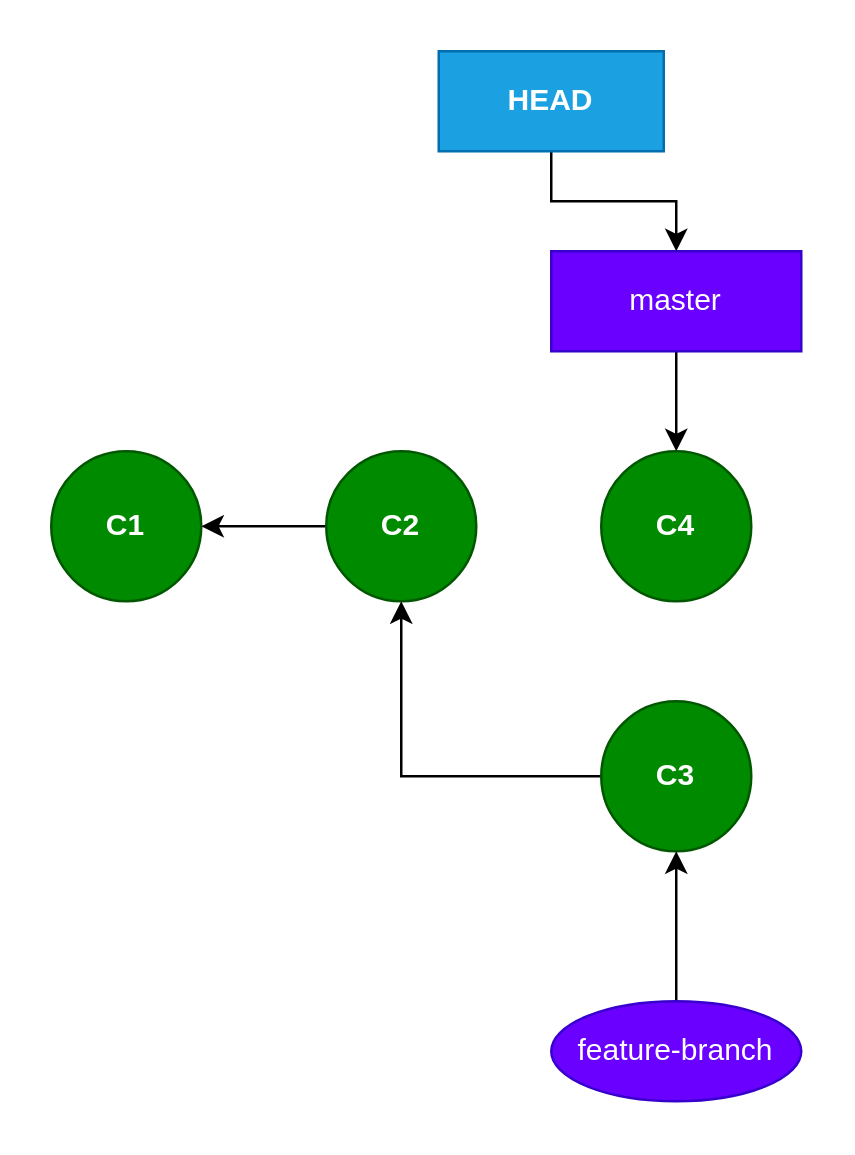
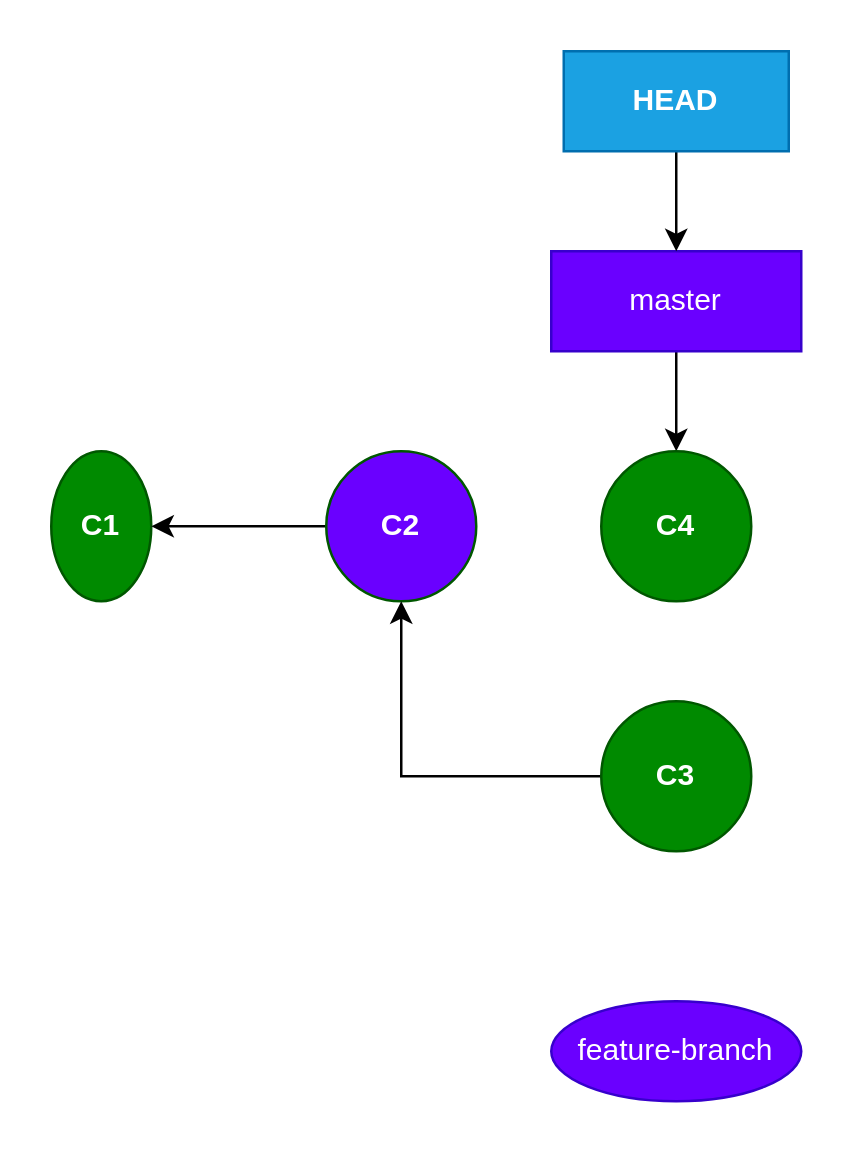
  <mxCell id="0" />
  <mxCell id="1" parent="0" />
- <mxCell id="2" value="C1" style="ellipse;whiteSpace=wrap;html=1;aspect=fixed;fillColor=#008a00;strokeColor=#005700;fontColor=#ffffff;fontStyle=1" parent="1" vertex="1"><mxGeometry x="20" y="180" width="60" height="60" as="geometry" /></mxCell>
+ <mxCell id="2" value="C1" style="ellipse;whiteSpace=wrap;html=1;aspect=fixed;fillColor=#008a00;strokeColor=#005700;fontColor=#ffffff;fontStyle=1" parent="1" vertex="1"><mxGeometry x="20" y="180" width="40" height="60" as="geometry" /></mxCell>
  <mxCell id="3" style="edgeStyle=orthogonalEdgeStyle;rounded=0;orthogonalLoop=1;jettySize=auto;html=1;" parent="1" source="4" edge="1"><mxGeometry relative="1" as="geometry"><mxPoint x="270" y="180" as="targetPoint" /></mxGeometry></mxCell>
  <mxCell id="4" value="master" style="rounded=0;whiteSpace=wrap;html=1;fillColor=#6a00ff;strokeColor=#3700CC;fontColor=#ffffff;" parent="1" vertex="1"><mxGeometry x="220" y="100" width="100" height="40" as="geometry" /></mxCell>
  <mxCell id="5" style="edgeStyle=orthogonalEdgeStyle;rounded=0;orthogonalLoop=1;jettySize=auto;html=1;entryX=0.5;entryY=0;entryDx=0;entryDy=0;" parent="1" source="6" target="4" edge="1"><mxGeometry relative="1" as="geometry" /></mxCell>
- <mxCell id="6" value="&lt;b&gt;HEAD&lt;/b&gt;" style="rounded=0;whiteSpace=wrap;html=1;fillColor=#1ba1e2;strokeColor=#006EAF;fontColor=#ffffff;" parent="1" vertex="1"><mxGeometry x="175" y="20" width="90" height="40" as="geometry" /></mxCell>
+ <mxCell id="6" value="&lt;b&gt;HEAD&lt;/b&gt;" style="rounded=0;whiteSpace=wrap;html=1;fillColor=#1ba1e2;strokeColor=#006EAF;fontColor=#ffffff;" parent="1" vertex="1"><mxGeometry x="225" y="20" width="90" height="40" as="geometry" /></mxCell>
  <mxCell id="7" style="edgeStyle=orthogonalEdgeStyle;rounded=0;orthogonalLoop=1;jettySize=auto;html=1;" parent="1" source="8" target="2" edge="1"><mxGeometry relative="1" as="geometry" /></mxCell>
- <mxCell id="8" value="C2" style="ellipse;whiteSpace=wrap;html=1;aspect=fixed;fillColor=#008a00;strokeColor=#005700;fontColor=#ffffff;fontStyle=1" parent="1" vertex="1"><mxGeometry x="130" y="180" width="60" height="60" as="geometry" /></mxCell>
+ <mxCell id="8" value="C2" style="ellipse;whiteSpace=wrap;html=1;aspect=fixed;fillColor=#6a00ff;strokeColor=#005700;fontColor=#ffffff;fontStyle=1;" parent="1" vertex="1"><mxGeometry x="130" y="180" width="60" height="60" as="geometry" /></mxCell>
  <mxCell id="9" style="edgeStyle=orthogonalEdgeStyle;rounded=0;orthogonalLoop=1;jettySize=auto;html=1;entryX=0.5;entryY=1;entryDx=0;entryDy=0;" parent="1" source="10" target="8" edge="1"><mxGeometry relative="1" as="geometry" /></mxCell>
  <mxCell id="10" value="C3" style="ellipse;whiteSpace=wrap;html=1;aspect=fixed;fillColor=#008a00;strokeColor=#005700;fontColor=#ffffff;fontStyle=1" parent="1" vertex="1"><mxGeometry x="240" y="280" width="60" height="60" as="geometry" /></mxCell>
  <mxCell id="11" value="C4" style="ellipse;whiteSpace=wrap;html=1;aspect=fixed;fillColor=#008a00;strokeColor=#005700;fontColor=#ffffff;fontStyle=1" parent="1" vertex="1"><mxGeometry x="240" y="180" width="60" height="60" as="geometry" /></mxCell>
- <mxCell id="12" style="edgeStyle=orthogonalEdgeStyle;rounded=0;orthogonalLoop=1;jettySize=auto;html=1;entryX=0.5;entryY=1;entryDx=0;entryDy=0;" parent="1" source="13" target="10" edge="1"><mxGeometry relative="1" as="geometry" /></mxCell>
  <mxCell id="13" value="feature-branch" style="ellipse;whiteSpace=wrap;html=1;fillColor=#6a00ff;strokeColor=#3700CC;fontColor=#ffffff;" parent="1" vertex="1"><mxGeometry x="220" y="400" width="100" height="40" as="geometry" /></mxCell>
